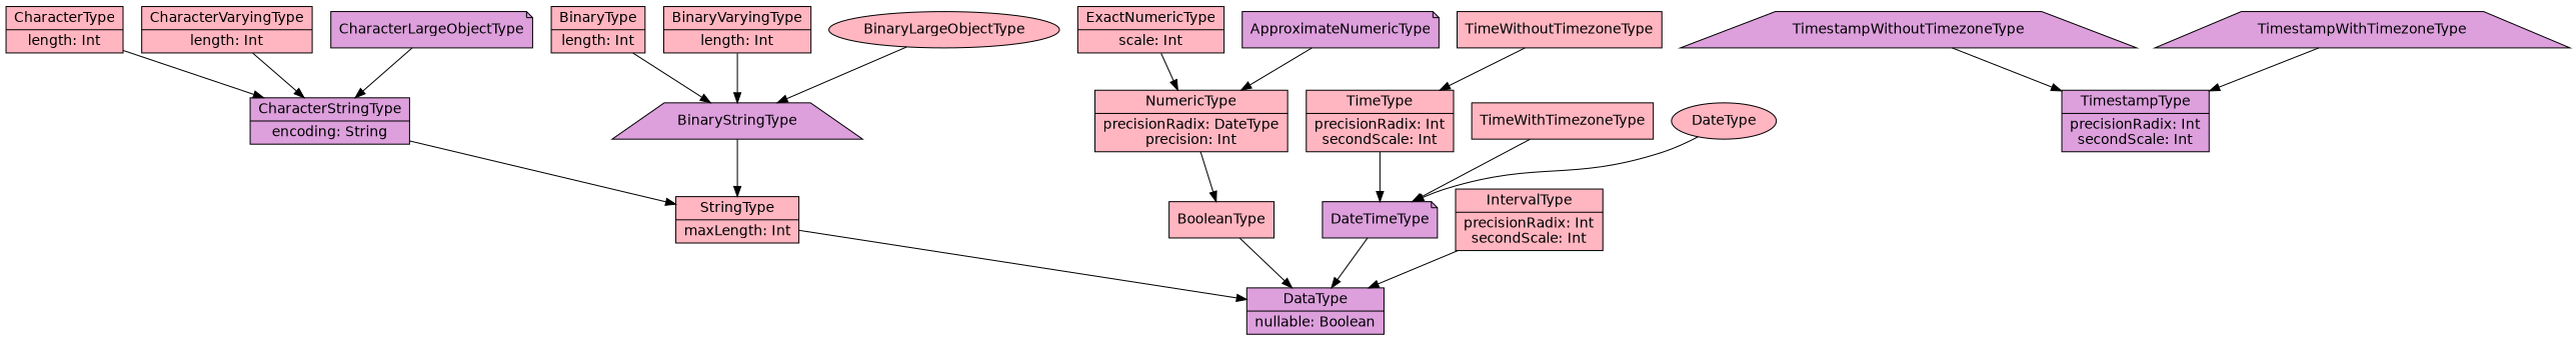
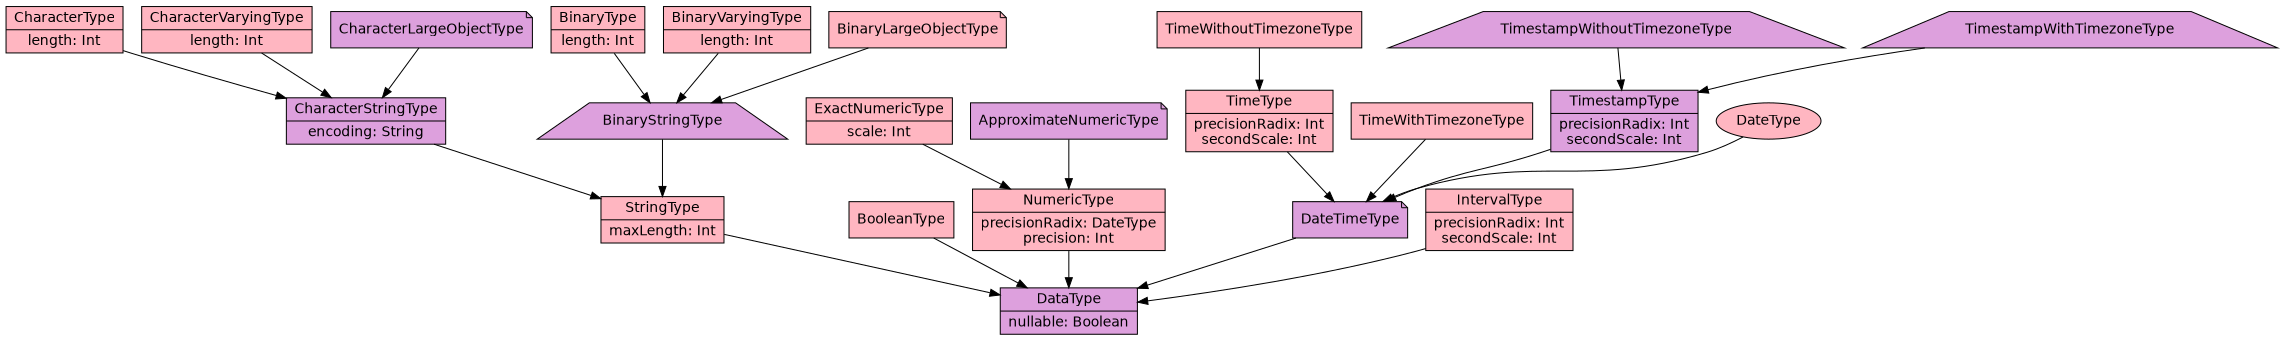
  digraph {
    fontname="DejaVu Sans"
    node [fillcolor=lightpink fontname="DejaVu Sans" shape=record style=filled]
    edge [fontname="DejaVu Sans"]
    n1 [fillcolor=plum label="{DataType|nullable: Boolean}"]
    n2 [label="{StringType|maxLength: Int}"]
    n3 [fillcolor=plum label="{CharacterStringType|encoding: String}"]
    n4 [label="{CharacterType|length: Int}"]
    n5 [label="{CharacterVaryingType|length: Int}"]
    n6 [fillcolor=plum label=CharacterLargeObjectType shape=note]
    n7 [fillcolor=plum label=BinaryStringType shape=trapezium]
    n8 [label="{BinaryType|length: Int}"]
    n9 [label="{BinaryVaryingType|length: Int}"]
-   n10 [label=BinaryLargeObjectType shape=ellipse]
+   n10 [label=BinaryLargeObjectType shape=note]
    n11 [label=BooleanType shape=box]
    n12 [label="{NumericType|precisionRadix: DateType\nprecision: Int}"]
    n13 [label="{ExactNumericType|scale: Int}"]
    n14 [fillcolor=plum label=ApproximateNumericType shape=note]
    n15 [fillcolor=plum label=DateTimeType shape=note]
    n16 [label="{TimeType|precisionRadix: Int\nsecondScale: Int}"]
    n17 [label=TimeWithoutTimezoneType shape=box]
    n18 [label=TimeWithTimezoneType shape=box]
    n19 [fillcolor=plum label="{TimestampType|precisionRadix: Int\nsecondScale: Int}"]
    n20 [fillcolor=plum label=TimestampWithoutTimezoneType shape=trapezium]
    n21 [fillcolor=plum label=TimestampWithTimezoneType shape=trapezium]
    n22 [label=DateType shape=ellipse]
    n23 [label="{IntervalType|precisionRadix: Int\nsecondScale: Int}"]
    n2 -> n1
    n3 -> n2
    n4 -> n3
    n5 -> n3
    n6 -> n3
    n7 -> n2
    n8 -> n7
    n9 -> n7
    n10 -> n7
    n11 -> n1
-   n12 -> n11
+   n12 -> n1
    n13 -> n12
    n14 -> n12
    n15 -> n1
    n16 -> n15
    n17 -> n16
    n18 -> n15
+   n19 -> n15
    n20 -> n19
    n21 -> n19
    n22 -> n15
    n23 -> n1
  }
